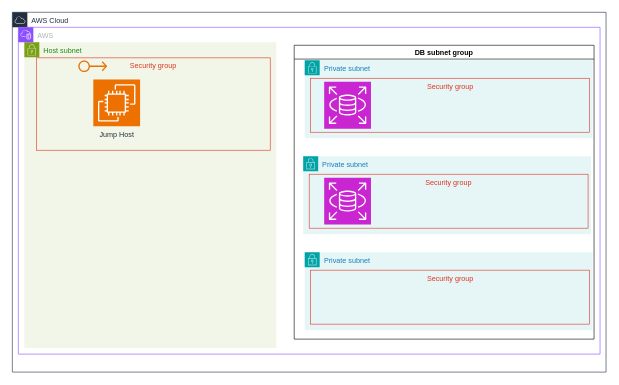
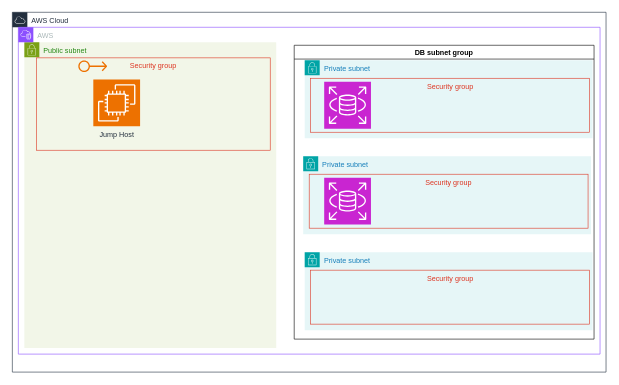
  <mxCell id="0" />
  <mxCell id="1" parent="0" />
  <mxCell id="2" value="AWS Cloud" style="points=[[0,0],[0.25,0],[0.5,0],[0.75,0],[1,0],[1,0.25],[1,0.5],[1,0.75],[1,1],[0.75,1],[0.5,1],[0.25,1],[0,1],[0,0.75],[0,0.5],[0,0.25]];outlineConnect=0;gradientColor=none;html=1;whiteSpace=wrap;fontSize=12;fontStyle=0;container=1;pointerEvents=0;collapsible=0;recursiveResize=0;shape=mxgraph.aws4.group;grIcon=mxgraph.aws4.group_aws_cloud;strokeColor=#232F3E;fillColor=none;verticalAlign=top;align=left;spacingLeft=30;fontColor=#232F3E;dashed=0;" parent="1" vertex="1"><mxGeometry x="20" y="20" width="990" height="600" as="geometry" /></mxCell>
- <mxCell id="3" value="Host subnet" style="points=[[0,0],[0.25,0],[0.5,0],[0.75,0],[1,0],[1,0.25],[1,0.5],[1,0.75],[1,1],[0.75,1],[0.5,1],[0.25,1],[0,1],[0,0.75],[0,0.5],[0,0.25]];outlineConnect=0;gradientColor=none;html=1;whiteSpace=wrap;fontSize=12;fontStyle=0;container=1;pointerEvents=0;collapsible=0;recursiveResize=0;shape=mxgraph.aws4.group;grIcon=mxgraph.aws4.group_security_group;grStroke=0;strokeColor=#7AA116;fillColor=#F2F6E8;verticalAlign=top;align=left;spacingLeft=30;fontColor=#248814;dashed=0;" parent="2" vertex="1"><mxGeometry x="20" y="50" width="420" height="510" as="geometry" /></mxCell>
+ <mxCell id="3" value="Public subnet" style="points=[[0,0],[0.25,0],[0.5,0],[0.75,0],[1,0],[1,0.25],[1,0.5],[1,0.75],[1,1],[0.75,1],[0.5,1],[0.25,1],[0,1],[0,0.75],[0,0.5],[0,0.25]];outlineConnect=0;gradientColor=none;html=1;whiteSpace=wrap;fontSize=12;fontStyle=0;container=1;pointerEvents=0;collapsible=0;recursiveResize=0;shape=mxgraph.aws4.group;grIcon=mxgraph.aws4.group_security_group;grStroke=0;strokeColor=#7AA116;fillColor=#F2F6E8;verticalAlign=top;align=left;spacingLeft=30;fontColor=#248814;dashed=0;" parent="2" vertex="1"><mxGeometry x="20" y="50" width="420" height="510" as="geometry" /></mxCell>
  <mxCell id="4" value="Security group" style="fillColor=none;strokeColor=#DD3522;verticalAlign=top;fontStyle=0;fontColor=#DD3522;whiteSpace=wrap;html=1;" parent="3" vertex="1"><mxGeometry x="20" y="26" width="390" height="154" as="geometry" /></mxCell>
  <mxCell id="5" value="Jump Host" style="sketch=0;points=[[0,0,0],[0.25,0,0],[0.5,0,0],[0.75,0,0],[1,0,0],[0,1,0],[0.25,1,0],[0.5,1,0],[0.75,1,0],[1,1,0],[0,0.25,0],[0,0.5,0],[0,0.75,0],[1,0.25,0],[1,0.5,0],[1,0.75,0]];outlineConnect=0;fontColor=#232F3E;fillColor=#ED7100;strokeColor=#ffffff;dashed=0;verticalLabelPosition=bottom;verticalAlign=top;align=center;html=1;fontSize=12;fontStyle=0;aspect=fixed;shape=mxgraph.aws4.resourceIcon;resIcon=mxgraph.aws4.ec2;" parent="3" vertex="1"><mxGeometry x="115" y="62" width="78" height="78" as="geometry" /></mxCell>
  <mxCell id="6" value="" style="sketch=0;outlineConnect=0;fontColor=#232F3E;gradientColor=none;fillColor=#ED7100;strokeColor=none;dashed=0;verticalLabelPosition=bottom;verticalAlign=top;align=center;html=1;fontSize=12;fontStyle=0;aspect=fixed;pointerEvents=1;shape=mxgraph.aws4.elastic_ip_address;" parent="3" vertex="1"><mxGeometry x="90" y="30" width="48" height="20" as="geometry" /></mxCell>
  <mxCell id="7" value="Private subnet" style="points=[[0,0],[0.25,0],[0.5,0],[0.75,0],[1,0],[1,0.25],[1,0.5],[1,0.75],[1,1],[0.75,1],[0.5,1],[0.25,1],[0,1],[0,0.75],[0,0.5],[0,0.25]];outlineConnect=0;gradientColor=none;html=1;whiteSpace=wrap;fontSize=12;fontStyle=0;container=1;pointerEvents=0;collapsible=0;recursiveResize=0;shape=mxgraph.aws4.group;grIcon=mxgraph.aws4.group_security_group;grStroke=0;strokeColor=#00A4A6;fillColor=#E6F6F7;verticalAlign=top;align=left;spacingLeft=30;fontColor=#147EBA;dashed=0;" parent="2" vertex="1"><mxGeometry x="485" y="240" width="480" height="130" as="geometry" /></mxCell>
  <mxCell id="8" value="Security group" style="fillColor=none;strokeColor=#DD3522;verticalAlign=top;fontStyle=0;fontColor=#DD3522;whiteSpace=wrap;html=1;" parent="7" vertex="1"><mxGeometry x="10" y="30" width="465" height="90" as="geometry" /></mxCell>
  <mxCell id="9" value="AWS" style="points=[[0,0],[0.25,0],[0.5,0],[0.75,0],[1,0],[1,0.25],[1,0.5],[1,0.75],[1,1],[0.75,1],[0.5,1],[0.25,1],[0,1],[0,0.75],[0,0.5],[0,0.25]];outlineConnect=0;gradientColor=none;html=1;whiteSpace=wrap;fontSize=12;fontStyle=0;container=1;pointerEvents=0;collapsible=0;recursiveResize=0;shape=mxgraph.aws4.group;grIcon=mxgraph.aws4.group_vpc2;strokeColor=#8C4FFF;fillColor=none;verticalAlign=top;align=left;spacingLeft=30;fontColor=#AAB7B8;dashed=0;" parent="2" vertex="1"><mxGeometry x="10" y="25" width="970" height="545" as="geometry" /></mxCell>
  <mxCell id="10" value="DB subnet group" style="swimlane;whiteSpace=wrap;html=1;" parent="9" vertex="1"><mxGeometry x="460" y="30" width="500" height="490" as="geometry" /></mxCell>
  <mxCell id="11" value="" style="sketch=0;points=[[0,0,0],[0.25,0,0],[0.5,0,0],[0.75,0,0],[1,0,0],[0,1,0],[0.25,1,0],[0.5,1,0],[0.75,1,0],[1,1,0],[0,0.25,0],[0,0.5,0],[0,0.75,0],[1,0.25,0],[1,0.5,0],[1,0.75,0]];outlineConnect=0;fontColor=#232F3E;fillColor=#C925D1;strokeColor=#ffffff;dashed=0;verticalLabelPosition=bottom;verticalAlign=top;align=center;html=1;fontSize=12;fontStyle=0;aspect=fixed;shape=mxgraph.aws4.resourceIcon;resIcon=mxgraph.aws4.rds;" vertex="1" parent="10"><mxGeometry x="50" y="221" width="78" height="78" as="geometry" /></mxCell>
  <mxCell id="12" value="Private subnet" style="points=[[0,0],[0.25,0],[0.5,0],[0.75,0],[1,0],[1,0.25],[1,0.5],[1,0.75],[1,1],[0.75,1],[0.5,1],[0.25,1],[0,1],[0,0.75],[0,0.5],[0,0.25]];outlineConnect=0;gradientColor=none;html=1;whiteSpace=wrap;fontSize=12;fontStyle=0;container=1;pointerEvents=0;collapsible=0;recursiveResize=0;shape=mxgraph.aws4.group;grIcon=mxgraph.aws4.group_security_group;grStroke=0;strokeColor=#00A4A6;fillColor=#E6F6F7;verticalAlign=top;align=left;spacingLeft=30;fontColor=#147EBA;dashed=0;" parent="9" vertex="1"><mxGeometry x="477.5" y="55" width="480" height="130" as="geometry" /></mxCell>
  <mxCell id="13" value="Security group" style="fillColor=none;strokeColor=#DD3522;verticalAlign=top;fontStyle=0;fontColor=#DD3522;whiteSpace=wrap;html=1;" parent="12" vertex="1"><mxGeometry x="10" y="30" width="465" height="90" as="geometry" /></mxCell>
  <mxCell id="14" value="" style="sketch=0;points=[[0,0,0],[0.25,0,0],[0.5,0,0],[0.75,0,0],[1,0,0],[0,1,0],[0.25,1,0],[0.5,1,0],[0.75,1,0],[1,1,0],[0,0.25,0],[0,0.5,0],[0,0.75,0],[1,0.25,0],[1,0.5,0],[1,0.75,0]];outlineConnect=0;fontColor=#232F3E;fillColor=#C925D1;strokeColor=#ffffff;dashed=0;verticalLabelPosition=bottom;verticalAlign=top;align=center;html=1;fontSize=12;fontStyle=0;aspect=fixed;shape=mxgraph.aws4.resourceIcon;resIcon=mxgraph.aws4.rds;" vertex="1" parent="12"><mxGeometry x="32.5" y="36" width="78" height="78" as="geometry" /></mxCell>
  <mxCell id="15" value="Private subnet" style="points=[[0,0],[0.25,0],[0.5,0],[0.75,0],[1,0],[1,0.25],[1,0.5],[1,0.75],[1,1],[0.75,1],[0.5,1],[0.25,1],[0,1],[0,0.75],[0,0.5],[0,0.25]];outlineConnect=0;gradientColor=none;html=1;whiteSpace=wrap;fontSize=12;fontStyle=0;container=1;pointerEvents=0;collapsible=0;recursiveResize=0;shape=mxgraph.aws4.group;grIcon=mxgraph.aws4.group_security_group;grStroke=0;strokeColor=#00A4A6;fillColor=#E6F6F7;verticalAlign=top;align=left;spacingLeft=30;fontColor=#147EBA;dashed=0;" parent="9" vertex="1"><mxGeometry x="477.5" y="375" width="480" height="130" as="geometry" /></mxCell>
  <mxCell id="16" value="Security group" style="fillColor=none;strokeColor=#DD3522;verticalAlign=top;fontStyle=0;fontColor=#DD3522;whiteSpace=wrap;html=1;" parent="15" vertex="1"><mxGeometry x="10" y="30" width="465" height="90" as="geometry" /></mxCell>
